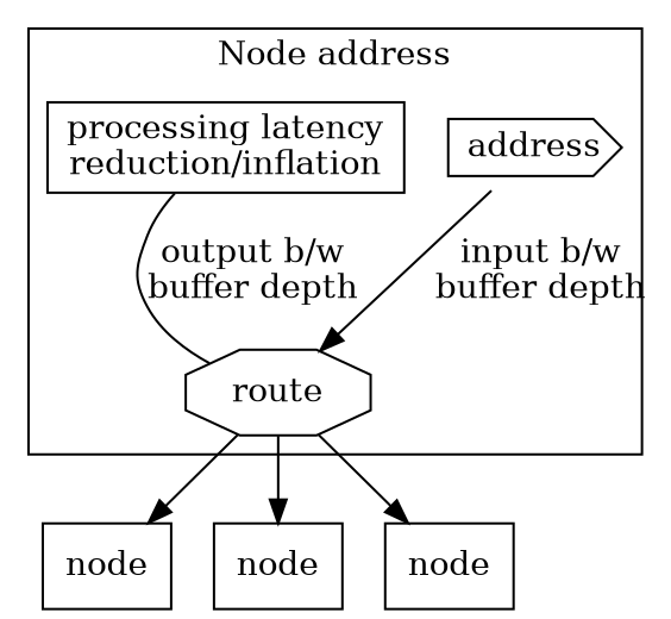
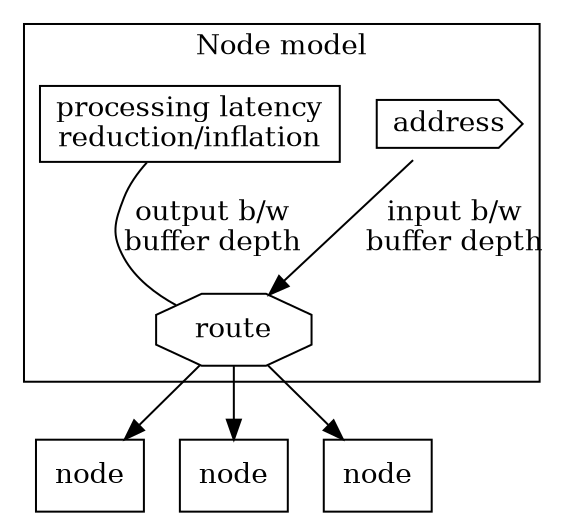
  digraph {
    rankdir=TB
    node [shape=box]
    n1 [label=address shape=cds]
    n2 [label="processing latency\nreduction/inflation"]
    n3 [label=route shape=octagon]
    n4 [label="node"]
    n5 [label="node"]
    n6 [label="node"]
    subgraph cluster_1 {
-     label="Node address"
+     label="Node model"
      n1
      n2
      n3
    }
    n1 -> n3 [label="input b/w\nbuffer depth"]
    n2 -> n3 [dir=none label="output b/w\nbuffer depth"]
    n3 -> n4
    n3 -> n5
    n3 -> n6
  }
